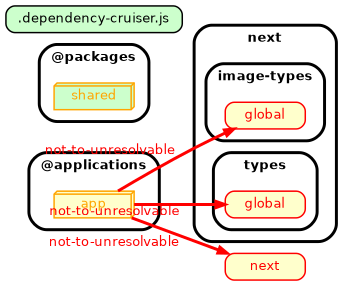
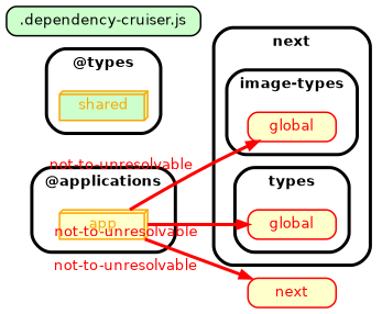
  strict digraph {
    compound=true
    fillcolor="#ffffff"
    fontname="Helvetica-bold"
    fontsize=9
    nodesep=0.16
    ordering=out
    rankdir=LR
    ranksep=0.18
    splines=true
    style="rounded,bold,filled"
    node [color=red fillcolor="#ffffcc" fontcolor=red fontname=Helvetica fontsize=9 shape=box style="rounded, filled"]
    edge [arrowhead=normal arrowsize=0.6 color=red fontcolor=red fontname=Helvetica fontsize=9 penwidth=2.0 xlabel="not-to-unresolvable"]
    n1 [color=orange fontcolor=orange height=0.2 label=app shape=box3d]
    n2 [color=orange fillcolor="#ccffcc" fontcolor=orange height=0.2 label=shared shape=box3d]
    n3 [height=0.2 label=global]
    n4 [height=0.2 label=global]
    n5 [color=black fillcolor="#ccffcc" fontcolor=black height=0.2 label=".dependency-cruiser.js"]
    n6 [height=0.2 label=next]
    subgraph cluster_1 {
      label="@applications"
      n1
    }
    subgraph cluster_2 {
-     label="@packages"
+     label="@types"
      n2
    }
    subgraph cluster_3 {
      label=next
      subgraph cluster_4 {
        label="image-types"
        n3
      }
      subgraph cluster_5 {
        label=types
        n4
      }
    }
    n1 -> n3
    n1 -> n4
    n1 -> n6
  }
